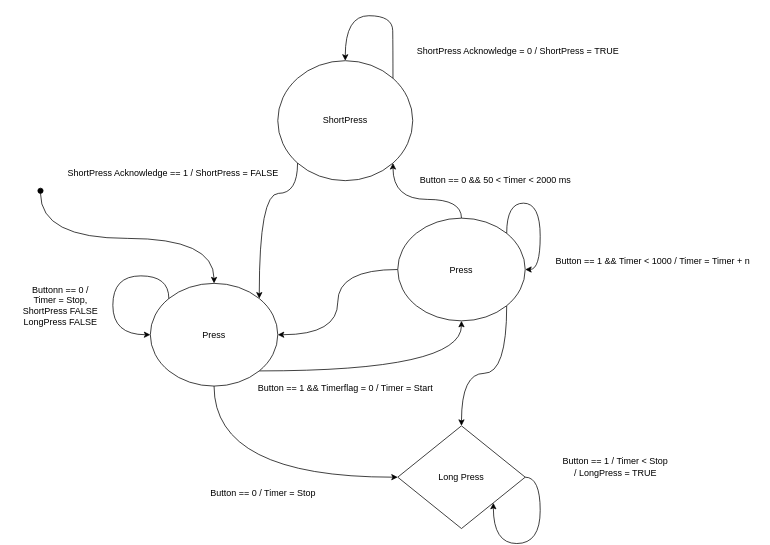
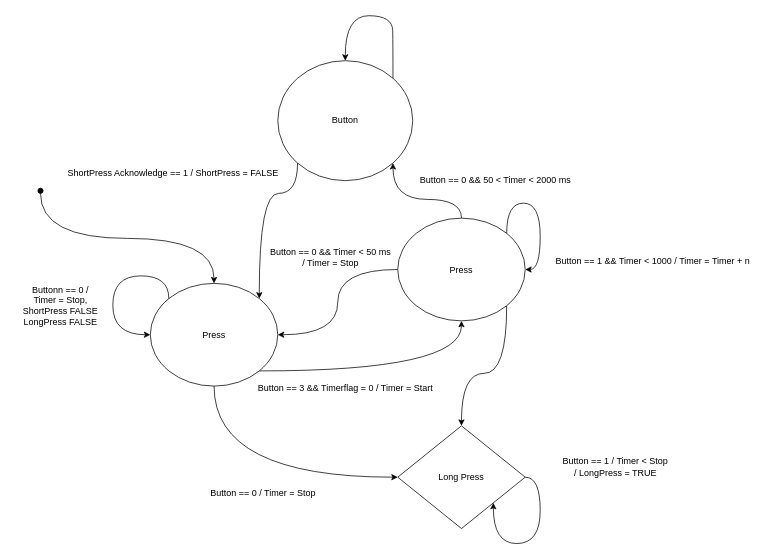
  <mxCell id="0" />
  <mxCell id="1" parent="0" />
- <mxCell id="2" value="ShortPress" style="ellipse;whiteSpace=wrap;html=1;" vertex="1" parent="1"><mxGeometry x="370" y="80" width="180" height="160" as="geometry" /></mxCell>
+ <mxCell id="2" value="Button" style="ellipse;whiteSpace=wrap;html=1;" vertex="1" parent="1"><mxGeometry x="370" y="80" width="180" height="160" as="geometry" /></mxCell>
  <mxCell id="3" style="edgeStyle=orthogonalEdgeStyle;rounded=0;orthogonalLoop=1;jettySize=auto;html=1;exitX=1;exitY=0;exitDx=0;exitDy=0;entryX=0.5;entryY=0;entryDx=0;entryDy=0;curved=1;" edge="1" parent="1" source="2" target="2"><mxGeometry relative="1" as="geometry"><Array as="points"><mxPoint x="523" y="60" /><mxPoint x="523" y="20" /><mxPoint x="460" y="20" /></Array></mxGeometry></mxCell>
- <mxCell id="4" value="ShortPress Acknowledge = 0 / ShortPress = TRUE" style="text;html=1;align=center;verticalAlign=middle;resizable=0;points=[];autosize=1;" vertex="1" parent="1"><mxGeometry x="550" y="57" width="280" height="20" as="geometry" /></mxCell>
  <mxCell id="5" style="edgeStyle=orthogonalEdgeStyle;curved=1;rounded=0;orthogonalLoop=1;jettySize=auto;html=1;exitX=0.5;exitY=0;exitDx=0;exitDy=0;entryX=1;entryY=1;entryDx=0;entryDy=0;" edge="1" parent="1" source="8" target="2"><mxGeometry relative="1" as="geometry" /></mxCell>
  <mxCell id="6" style="edgeStyle=orthogonalEdgeStyle;curved=1;rounded=0;orthogonalLoop=1;jettySize=auto;html=1;exitX=0;exitY=0.5;exitDx=0;exitDy=0;entryX=1;entryY=0.5;entryDx=0;entryDy=0;" edge="1" parent="1" source="8" target="15"><mxGeometry relative="1" as="geometry" /></mxCell>
  <mxCell id="7" style="edgeStyle=orthogonalEdgeStyle;curved=1;rounded=0;orthogonalLoop=1;jettySize=auto;html=1;exitX=1;exitY=1;exitDx=0;exitDy=0;" edge="1" parent="1" source="8" target="18"><mxGeometry relative="1" as="geometry" /></mxCell>
  <mxCell id="8" value="Press" style="ellipse;whiteSpace=wrap;html=1;" vertex="1" parent="1"><mxGeometry x="530" y="290" width="170" height="137" as="geometry" /></mxCell>
  <mxCell id="9" value="Button == 0 &amp;amp;&amp;amp; 50 &amp;lt; Timer &amp;lt; 2000 ms" style="text;html=1;align=center;verticalAlign=middle;resizable=0;points=[];autosize=1;" vertex="1" parent="1"><mxGeometry x="550" y="230" width="220" height="20" as="geometry" /></mxCell>
  <mxCell id="10" value="Button == 1 &amp;amp;&amp;amp; Timer &amp;lt; 1000 / Timer = Timer + n" style="text;html=1;align=center;verticalAlign=middle;resizable=0;points=[];autosize=1;" vertex="1" parent="1"><mxGeometry x="735" y="337" width="270" height="20" as="geometry" /></mxCell>
  <mxCell id="11" style="edgeStyle=orthogonalEdgeStyle;curved=1;rounded=0;orthogonalLoop=1;jettySize=auto;html=1;exitX=1;exitY=1;exitDx=0;exitDy=0;entryX=0.5;entryY=1;entryDx=0;entryDy=0;" edge="1" parent="1" source="15" target="8"><mxGeometry relative="1" as="geometry" /></mxCell>
  <mxCell id="12" style="edgeStyle=orthogonalEdgeStyle;curved=1;rounded=0;orthogonalLoop=1;jettySize=auto;html=1;exitX=0.5;exitY=1;exitDx=0;exitDy=0;entryX=0;entryY=0.5;entryDx=0;entryDy=0;" edge="1" parent="1" source="15" target="18"><mxGeometry relative="1" as="geometry" /></mxCell>
  <mxCell id="13" style="edgeStyle=orthogonalEdgeStyle;curved=1;rounded=0;orthogonalLoop=1;jettySize=auto;html=1;exitX=0.5;exitY=0;exitDx=0;exitDy=0;endArrow=none;endFill=0;startArrow=classic;startFill=1;entryX=0.5;entryY=1;entryDx=0;entryDy=0;" edge="1" parent="1" source="15" target="26"><mxGeometry relative="1" as="geometry"><mxPoint x="100" y="297" as="targetPoint" /></mxGeometry></mxCell>
  <mxCell id="14" style="edgeStyle=orthogonalEdgeStyle;curved=1;rounded=0;orthogonalLoop=1;jettySize=auto;html=1;exitX=1;exitY=0;exitDx=0;exitDy=0;entryX=0;entryY=1;entryDx=0;entryDy=0;startArrow=classic;startFill=1;endArrow=none;endFill=0;" edge="1" parent="1" source="15" target="2"><mxGeometry relative="1" as="geometry"><Array as="points"><mxPoint x="345" y="257" /><mxPoint x="397" y="257" /></Array></mxGeometry></mxCell>
  <mxCell id="15" value="Press" style="ellipse;whiteSpace=wrap;html=1;" vertex="1" parent="1"><mxGeometry x="200" y="377" width="170" height="137" as="geometry" /></mxCell>
- <mxCell id="17" value="Button == 1 &amp;amp;&amp;amp; Timerflag = 0 / Timer = Start" style="text;html=1;align=center;verticalAlign=middle;resizable=0;points=[];autosize=1;" vertex="1" parent="1"><mxGeometry x="335" y="507" width="250" height="20" as="geometry" /></mxCell>
+ <mxCell id="16" value="Button == 0 &amp;amp;&amp;amp; Timer &amp;lt; 50 ms &lt;br&gt;/ Timer = Stop" style="text;html=1;align=center;verticalAlign=middle;resizable=0;points=[];autosize=1;" vertex="1" parent="1"><mxGeometry x="350" y="327" width="180" height="30" as="geometry" /></mxCell>
+ <mxCell id="17" value="Button == 3 &amp;amp;&amp;amp; Timerflag = 0 / Timer = Start" style="text;html=1;align=center;verticalAlign=middle;resizable=0;points=[];autosize=1;" vertex="1" parent="1"><mxGeometry x="335" y="507" width="250" height="20" as="geometry" /></mxCell>
  <mxCell id="18" value="Long Press" style="rhombus;whiteSpace=wrap;html=1;" vertex="1" parent="1"><mxGeometry x="530" y="567" width="170" height="137" as="geometry" /></mxCell>
  <mxCell id="19" value="Button == 0 / Timer = Stop" style="text;html=1;align=center;verticalAlign=middle;resizable=0;points=[];autosize=1;" vertex="1" parent="1"><mxGeometry x="270" y="647" width="160" height="20" as="geometry" /></mxCell>
  <mxCell id="20" style="edgeStyle=orthogonalEdgeStyle;curved=1;rounded=0;orthogonalLoop=1;jettySize=auto;html=1;exitX=1;exitY=0;exitDx=0;exitDy=0;entryX=1;entryY=0.5;entryDx=0;entryDy=0;" edge="1" parent="1" source="8" target="8"><mxGeometry relative="1" as="geometry" /></mxCell>
  <mxCell id="21" style="edgeStyle=orthogonalEdgeStyle;curved=1;rounded=0;orthogonalLoop=1;jettySize=auto;html=1;exitX=0;exitY=0;exitDx=0;exitDy=0;entryX=0;entryY=0.5;entryDx=0;entryDy=0;" edge="1" parent="1" source="15" target="15"><mxGeometry relative="1" as="geometry"><Array as="points"><mxPoint x="225" y="367" /><mxPoint x="150" y="367" /><mxPoint x="150" y="446" /></Array></mxGeometry></mxCell>
  <mxCell id="22" style="edgeStyle=orthogonalEdgeStyle;curved=1;rounded=0;orthogonalLoop=1;jettySize=auto;html=1;exitX=1;exitY=0.5;exitDx=0;exitDy=0;entryX=1;entryY=1;entryDx=0;entryDy=0;" edge="1" parent="1" source="18" target="18"><mxGeometry relative="1" as="geometry" /></mxCell>
  <mxCell id="23" value="Button == 1 / Timer &amp;lt; Stop&lt;br&gt;/ LongPress = TRUE" style="text;html=1;align=center;verticalAlign=middle;resizable=0;points=[];autosize=1;" vertex="1" parent="1"><mxGeometry x="740" y="607" width="160" height="30" as="geometry" /></mxCell>
  <mxCell id="24" value="Buttonn == 0 /&lt;br&gt;Timer = Stop,&lt;br&gt;ShortPress FALSE&lt;br&gt;LongPress FALSE" style="text;html=1;align=center;verticalAlign=middle;resizable=0;points=[];autosize=1;" vertex="1" parent="1"><mxGeometry x="20" y="377" width="120" height="60" as="geometry" /></mxCell>
  <mxCell id="25" value="ShortPress Acknowledge == 1 / ShortPress = FALSE" style="text;html=1;align=center;verticalAlign=middle;resizable=0;points=[];autosize=1;" vertex="1" parent="1"><mxGeometry x="80" y="220" width="300" height="20" as="geometry" /></mxCell>
  <mxCell id="26" value="" style="ellipse;whiteSpace=wrap;html=1;aspect=fixed;fillColor=#000000;" vertex="1" parent="1"><mxGeometry x="50" y="250" width="7" height="7" as="geometry" /></mxCell>
